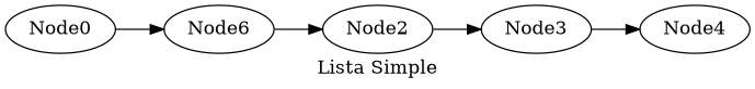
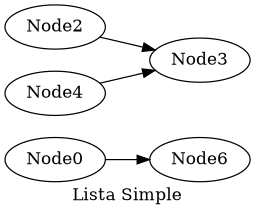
  digraph {
    label="Lista Simple"
    rankdir=LR
    n1 [label=Node6]
    Node0
    Node2
    Node3
    Node4
-   n1 -> Node2
    Node0 -> n1
    Node2 -> Node3
-   Node3 -> Node4
+   Node4 -> Node3
  }
